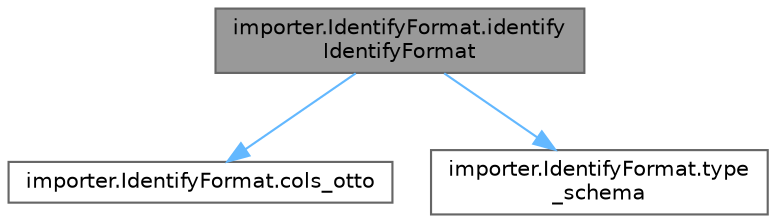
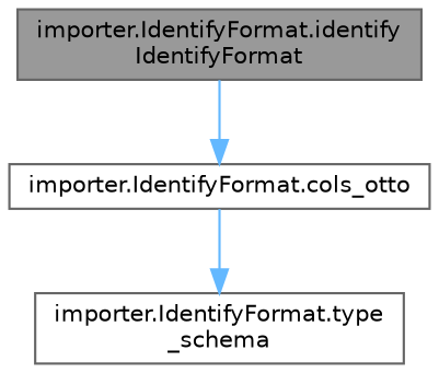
  digraph {
    rankdir=TB
    node [color=grey40 fillcolor=white fontname=Helvetica fontsize=10 shape=box style=filled]
    edge [color=steelblue1 fontname=Helvetica fontsize=10 labelfontname=Helvetica labelfontsize=10 style=solid]
    n1 [color=gray40 fillcolor=grey60 fontcolor=black height=0.2 label="importer.IdentifyFormat.identify\lIdentifyFormat" width=0.4]
    n2 [height=0.2 label="importer.IdentifyFormat.cols_otto" width=0.4]
    n3 [height=0.2 label="importer.IdentifyFormat.type\l_schema" width=0.4]
    n1 -> n2
-   n1 -> n3
+   n2 -> n3
  }
